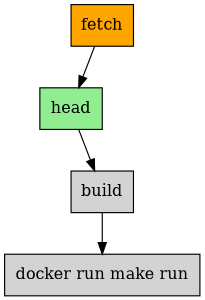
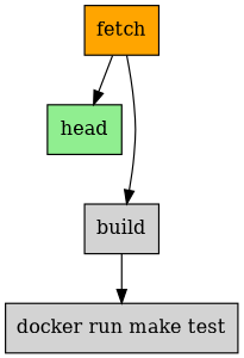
  digraph {
    rankdir=TB
    node [fillcolor="#d3d3d3" shape=box style=filled]
    n1 [fillcolor="#90ee90" label=head]
    n2 [fillcolor="#ffa500" label=fetch]
    n3 [label=build]
-   n4 [label="docker run make run"]
+   n4 [label="docker run make test"]
    n2 -> n1
-   n1 -> n3
+   n2 -> n3
    n3 -> n4
  }
